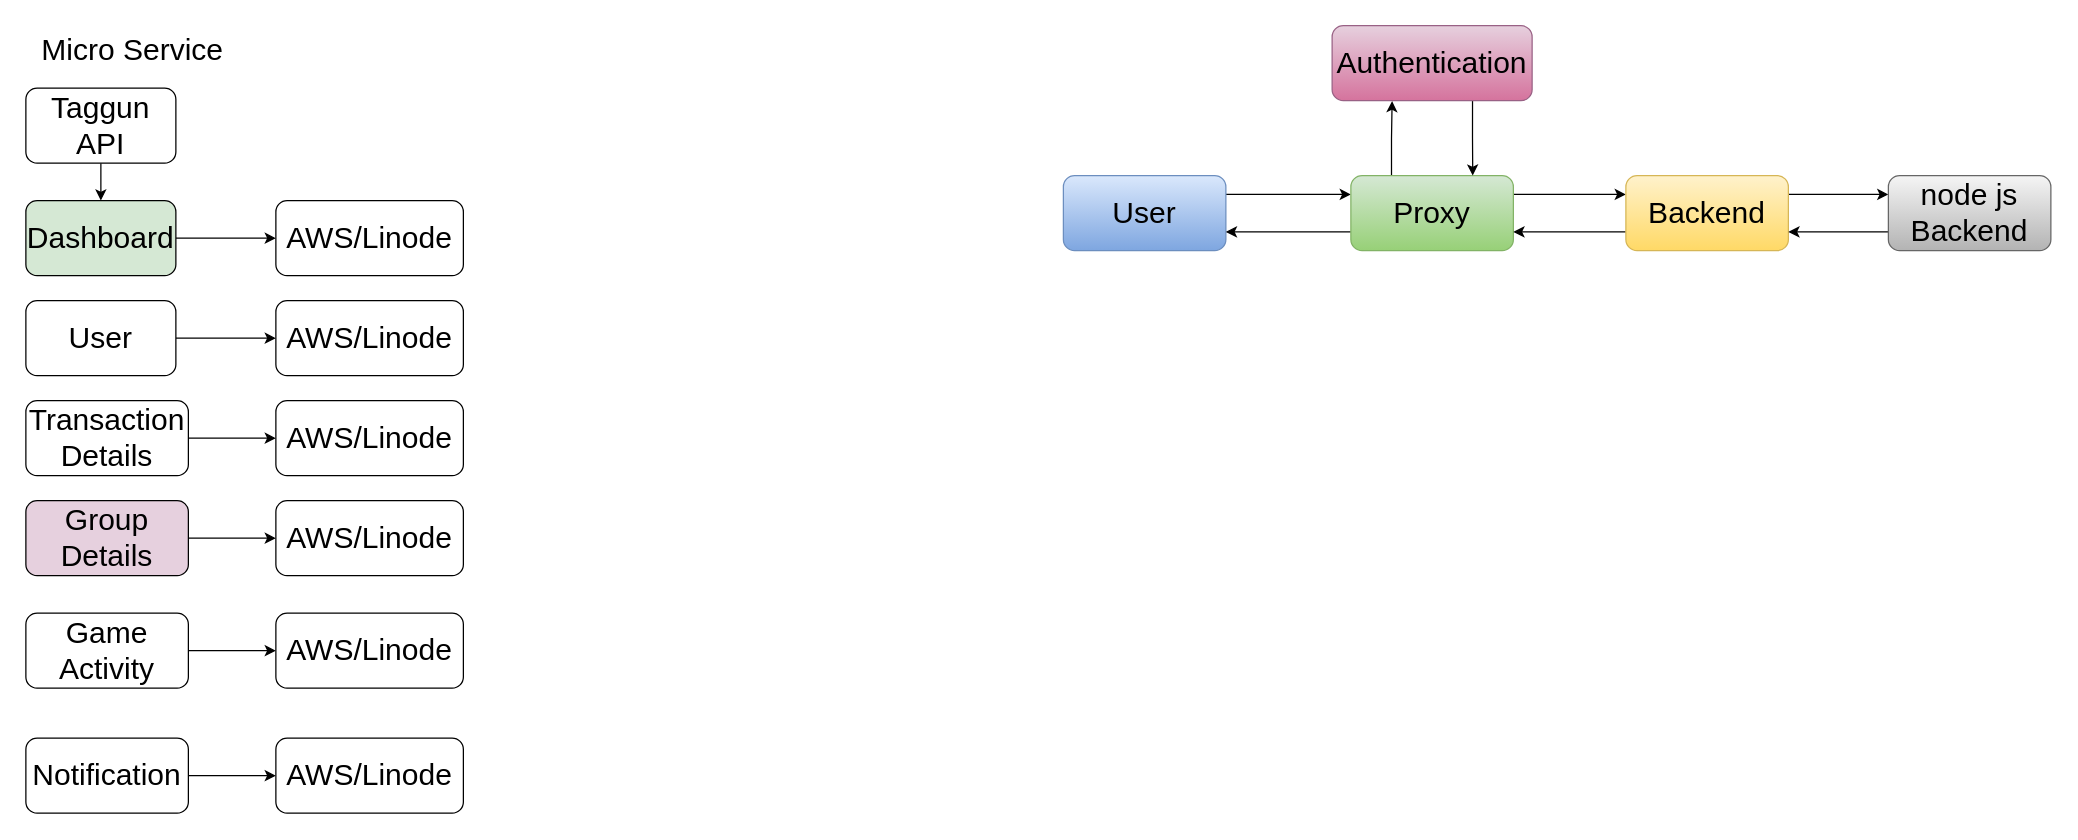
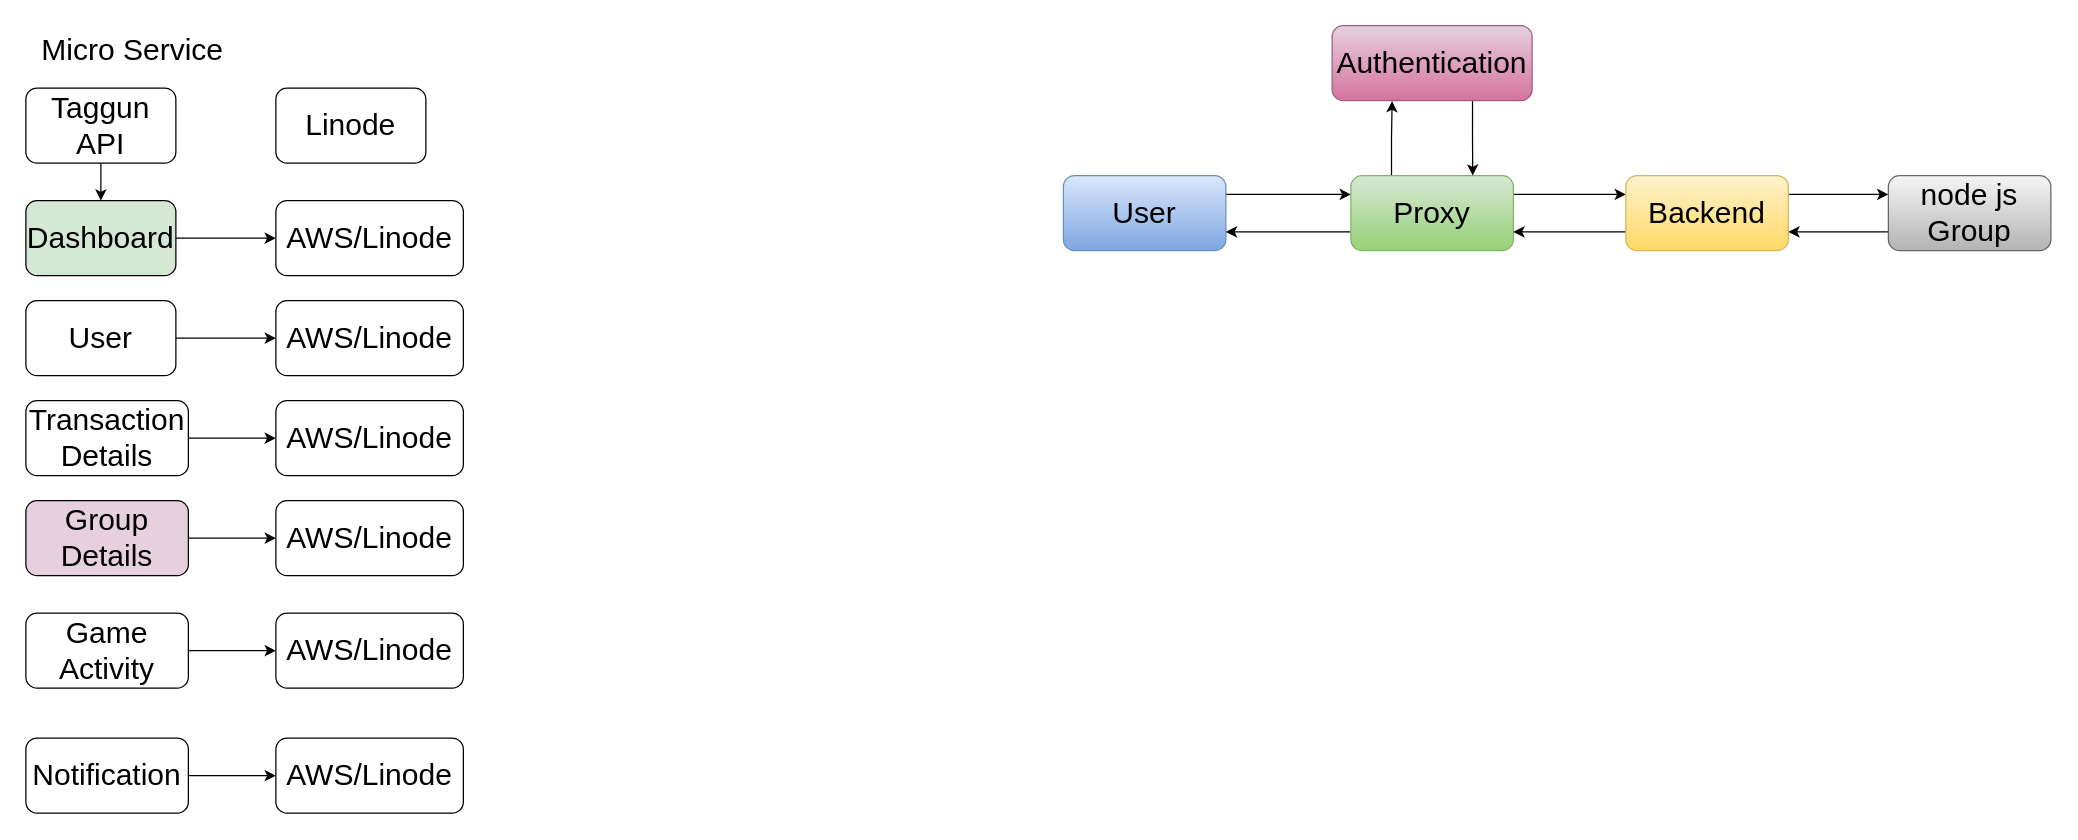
  <mxCell id="0" />
  <mxCell id="1" parent="0" />
  <mxCell id="2" value="" style="edgeStyle=orthogonalEdgeStyle;rounded=0;orthogonalLoop=1;jettySize=auto;html=1;" edge="1" parent="1" source="3" target="7"><mxGeometry relative="1" as="geometry" /></mxCell>
  <mxCell id="3" value="&lt;font style=&quot;font-size: 24px;&quot;&gt;Taggun API&lt;/font&gt;" style="rounded=1;whiteSpace=wrap;html=1;" vertex="1" parent="1"><mxGeometry x="20" y="70" width="120" height="60" as="geometry" /></mxCell>
+ <mxCell id="4" value="&lt;font style=&quot;font-size: 24px;&quot;&gt;Linode&lt;/font&gt;" style="rounded=1;whiteSpace=wrap;html=1;" vertex="1" parent="1"><mxGeometry x="220" y="70" width="120" height="60" as="geometry" /></mxCell>
  <mxCell id="5" value="&lt;font style=&quot;font-size: 24px;&quot;&gt;Micro Service&lt;/font&gt;" style="text;html=1;align=center;verticalAlign=middle;resizable=0;points=[];autosize=1;strokeColor=none;fillColor=none;" vertex="1" parent="1"><mxGeometry x="20" y="20" width="170" height="40" as="geometry" /></mxCell>
  <mxCell id="6" value="" style="edgeStyle=orthogonalEdgeStyle;rounded=0;orthogonalLoop=1;jettySize=auto;html=1;" edge="1" parent="1" source="7" target="8"><mxGeometry relative="1" as="geometry" /></mxCell>
  <mxCell id="7" value="&lt;font style=&quot;font-size: 24px;&quot;&gt;Dashboard&lt;/font&gt;" style="rounded=1;whiteSpace=wrap;html=1;fillColor=#d5e8d4;" vertex="1" parent="1"><mxGeometry x="20" y="160" width="120" height="60" as="geometry" /></mxCell>
  <mxCell id="8" value="&lt;font style=&quot;font-size: 24px;&quot;&gt;AWS/Linode&lt;/font&gt;" style="rounded=1;whiteSpace=wrap;html=1;" vertex="1" parent="1"><mxGeometry x="220" y="160" width="150" height="60" as="geometry" /></mxCell>
  <mxCell id="9" value="" style="edgeStyle=orthogonalEdgeStyle;rounded=0;orthogonalLoop=1;jettySize=auto;html=1;" edge="1" parent="1" source="10" target="11"><mxGeometry relative="1" as="geometry" /></mxCell>
  <mxCell id="10" value="&lt;span style=&quot;font-size: 24px;&quot;&gt;Transaction Details&lt;/span&gt;" style="rounded=1;whiteSpace=wrap;html=1;" vertex="1" parent="1"><mxGeometry x="20" y="320" width="130" height="60" as="geometry" /></mxCell>
  <mxCell id="11" value="&lt;font style=&quot;font-size: 24px;&quot;&gt;AWS/Linode&lt;/font&gt;" style="rounded=1;whiteSpace=wrap;html=1;" vertex="1" parent="1"><mxGeometry x="220" y="320" width="150" height="60" as="geometry" /></mxCell>
  <mxCell id="12" value="" style="edgeStyle=orthogonalEdgeStyle;rounded=0;orthogonalLoop=1;jettySize=auto;html=1;" edge="1" parent="1" source="13" target="14"><mxGeometry relative="1" as="geometry" /></mxCell>
  <mxCell id="13" value="&lt;span style=&quot;font-size: 24px;&quot;&gt;Group Details&lt;/span&gt;" style="rounded=1;whiteSpace=wrap;html=1;fillColor=#e6d0de;" vertex="1" parent="1"><mxGeometry x="20" y="400" width="130" height="60" as="geometry" /></mxCell>
  <mxCell id="14" value="&lt;font style=&quot;font-size: 24px;&quot;&gt;AWS/Linode&lt;/font&gt;" style="rounded=1;whiteSpace=wrap;html=1;" vertex="1" parent="1"><mxGeometry x="220" y="400" width="150" height="60" as="geometry" /></mxCell>
  <mxCell id="15" value="" style="edgeStyle=orthogonalEdgeStyle;rounded=0;orthogonalLoop=1;jettySize=auto;html=1;" edge="1" parent="1" source="16" target="17"><mxGeometry relative="1" as="geometry" /></mxCell>
  <mxCell id="16" value="&lt;span style=&quot;font-size: 24px;&quot;&gt;Game Activity&lt;/span&gt;" style="rounded=1;whiteSpace=wrap;html=1;" vertex="1" parent="1"><mxGeometry x="20" y="490" width="130" height="60" as="geometry" /></mxCell>
  <mxCell id="17" value="&lt;font style=&quot;font-size: 24px;&quot;&gt;AWS/Linode&lt;/font&gt;" style="rounded=1;whiteSpace=wrap;html=1;" vertex="1" parent="1"><mxGeometry x="220" y="490" width="150" height="60" as="geometry" /></mxCell>
  <mxCell id="18" style="edgeStyle=orthogonalEdgeStyle;rounded=0;orthogonalLoop=1;jettySize=auto;html=1;entryX=0;entryY=0.25;entryDx=0;entryDy=0;exitX=1;exitY=0.25;exitDx=0;exitDy=0;" edge="1" parent="1" source="19" target="23"><mxGeometry relative="1" as="geometry" /></mxCell>
  <mxCell id="19" value="&lt;span style=&quot;font-size: 24px;&quot;&gt;User&lt;/span&gt;" style="rounded=1;whiteSpace=wrap;html=1;fillColor=#dae8fc;gradientColor=#7ea6e0;strokeColor=#6c8ebf;" vertex="1" parent="1"><mxGeometry x="850" y="140" width="130" height="60" as="geometry" /></mxCell>
  <mxCell id="20" style="edgeStyle=orthogonalEdgeStyle;rounded=0;orthogonalLoop=1;jettySize=auto;html=1;entryX=0;entryY=0.25;entryDx=0;entryDy=0;exitX=1;exitY=0.25;exitDx=0;exitDy=0;" edge="1" parent="1" source="23" target="26"><mxGeometry relative="1" as="geometry" /></mxCell>
  <mxCell id="21" style="edgeStyle=orthogonalEdgeStyle;rounded=0;orthogonalLoop=1;jettySize=auto;html=1;entryX=1;entryY=0.75;entryDx=0;entryDy=0;exitX=0;exitY=0.75;exitDx=0;exitDy=0;" edge="1" parent="1" source="23" target="19"><mxGeometry relative="1" as="geometry" /></mxCell>
  <mxCell id="22" style="edgeStyle=orthogonalEdgeStyle;rounded=0;orthogonalLoop=1;jettySize=auto;html=1;exitX=0.25;exitY=0;exitDx=0;exitDy=0;entryX=0.3;entryY=1.006;entryDx=0;entryDy=0;entryPerimeter=0;" edge="1" parent="1" source="23" target="30"><mxGeometry relative="1" as="geometry" /></mxCell>
  <mxCell id="23" value="&lt;span style=&quot;font-size: 24px;&quot;&gt;Proxy&lt;/span&gt;&lt;span style=&quot;color: rgba(0, 0, 0, 0); font-family: monospace; font-size: 0px; text-align: start; text-wrap: nowrap;&quot;&gt;%3CmxGraphModel%3E%3Croot%3E%3CmxCell%20id%3D%220%22%2F%3E%3CmxCell%20id%3D%221%22%20parent%3D%220%22%2F%3E%3CmxCell%20id%3D%222%22%20value%3D%22%26lt%3Bspan%20style%3D%26quot%3Bfont-size%3A%2024px%3B%26quot%3B%26gt%3BUser%26lt%3B%2Fspan%26gt%3B%22%20style%3D%22rounded%3D1%3BwhiteSpace%3Dwrap%3Bhtml%3D1%3B%22%20vertex%3D%221%22%20parent%3D%221%22%3E%3CmxGeometry%20x%3D%2290%22%20y%3D%22890%22%20width%3D%22130%22%20height%3D%2260%22%20as%3D%22geometry%22%2F%3E%3C%2FmxCell%3E%3C%2Froot%3E%3C%2FmxGraphModel%3E&lt;/span&gt;" style="rounded=1;whiteSpace=wrap;html=1;fillColor=#d5e8d4;gradientColor=#97d077;strokeColor=#82b366;" vertex="1" parent="1"><mxGeometry x="1080" y="140" width="130" height="60" as="geometry" /></mxCell>
  <mxCell id="24" style="edgeStyle=orthogonalEdgeStyle;rounded=0;orthogonalLoop=1;jettySize=auto;html=1;entryX=1;entryY=0.75;entryDx=0;entryDy=0;exitX=0;exitY=0.75;exitDx=0;exitDy=0;" edge="1" parent="1" source="26" target="23"><mxGeometry relative="1" as="geometry" /></mxCell>
  <mxCell id="25" style="edgeStyle=orthogonalEdgeStyle;rounded=0;orthogonalLoop=1;jettySize=auto;html=1;entryX=0;entryY=0.25;entryDx=0;entryDy=0;exitX=1;exitY=0.25;exitDx=0;exitDy=0;" edge="1" parent="1" source="26" target="28"><mxGeometry relative="1" as="geometry" /></mxCell>
  <mxCell id="26" value="&lt;span style=&quot;font-size: 24px;&quot;&gt;Backend&lt;/span&gt;" style="rounded=1;whiteSpace=wrap;html=1;fillColor=#fff2cc;gradientColor=#ffd966;strokeColor=#d6b656;" vertex="1" parent="1"><mxGeometry x="1300" y="140" width="130" height="60" as="geometry" /></mxCell>
  <mxCell id="27" style="edgeStyle=orthogonalEdgeStyle;rounded=0;orthogonalLoop=1;jettySize=auto;html=1;entryX=1;entryY=0.75;entryDx=0;entryDy=0;exitX=0;exitY=0.75;exitDx=0;exitDy=0;" edge="1" parent="1" source="28" target="26"><mxGeometry relative="1" as="geometry" /></mxCell>
- <mxCell id="28" value="&lt;span style=&quot;font-size: 24px;&quot;&gt;node js&lt;/span&gt;&lt;div&gt;&lt;span style=&quot;font-size: 24px;&quot;&gt;Backend&lt;/span&gt;&lt;/div&gt;" style="rounded=1;whiteSpace=wrap;html=1;fillColor=#f5f5f5;gradientColor=#b3b3b3;strokeColor=#666666;" vertex="1" parent="1"><mxGeometry x="1510" y="140" width="130" height="60" as="geometry" /></mxCell>
+ <mxCell id="28" value="&lt;span style=&quot;font-size: 24px;&quot;&gt;node js&lt;/span&gt;&lt;div&gt;&lt;span style=&quot;font-size: 24px;&quot;&gt;Group&lt;/span&gt;&lt;/div&gt;" style="rounded=1;whiteSpace=wrap;html=1;fillColor=#f5f5f5;gradientColor=#b3b3b3;strokeColor=#666666;" vertex="1" parent="1"><mxGeometry x="1510" y="140" width="130" height="60" as="geometry" /></mxCell>
  <mxCell id="29" style="edgeStyle=orthogonalEdgeStyle;rounded=0;orthogonalLoop=1;jettySize=auto;html=1;exitX=0.702;exitY=0.979;exitDx=0;exitDy=0;entryX=0.75;entryY=0;entryDx=0;entryDy=0;exitPerimeter=0;" edge="1" parent="1" source="30" target="23"><mxGeometry relative="1" as="geometry" /></mxCell>
  <mxCell id="30" value="&lt;span style=&quot;font-size: 24px;&quot;&gt;Authentication&lt;/span&gt;" style="rounded=1;whiteSpace=wrap;html=1;fillColor=#e6d0de;gradientColor=#d5739d;strokeColor=#996185;" vertex="1" parent="1"><mxGeometry x="1065" y="20" width="160" height="60" as="geometry" /></mxCell>
  <mxCell id="31" value="" style="edgeStyle=orthogonalEdgeStyle;rounded=0;orthogonalLoop=1;jettySize=auto;html=1;" edge="1" parent="1" source="32" target="33"><mxGeometry relative="1" as="geometry" /></mxCell>
  <mxCell id="32" value="&lt;font style=&quot;font-size: 24px;&quot;&gt;User&lt;/font&gt;" style="rounded=1;whiteSpace=wrap;html=1;" vertex="1" parent="1"><mxGeometry x="20" y="240" width="120" height="60" as="geometry" /></mxCell>
  <mxCell id="33" value="&lt;font style=&quot;font-size: 24px;&quot;&gt;AWS/Linode&lt;/font&gt;" style="rounded=1;whiteSpace=wrap;html=1;" vertex="1" parent="1"><mxGeometry x="220" y="240" width="150" height="60" as="geometry" /></mxCell>
  <mxCell id="34" value="" style="edgeStyle=orthogonalEdgeStyle;rounded=0;orthogonalLoop=1;jettySize=auto;html=1;" edge="1" parent="1" source="35" target="36"><mxGeometry relative="1" as="geometry" /></mxCell>
  <mxCell id="35" value="&lt;span style=&quot;font-size: 24px;&quot;&gt;Notification&lt;/span&gt;" style="rounded=1;whiteSpace=wrap;html=1;" vertex="1" parent="1"><mxGeometry x="20" y="590" width="130" height="60" as="geometry" /></mxCell>
  <mxCell id="36" value="&lt;font style=&quot;font-size: 24px;&quot;&gt;AWS/Linode&lt;/font&gt;" style="rounded=1;whiteSpace=wrap;html=1;" vertex="1" parent="1"><mxGeometry x="220" y="590" width="150" height="60" as="geometry" /></mxCell>
